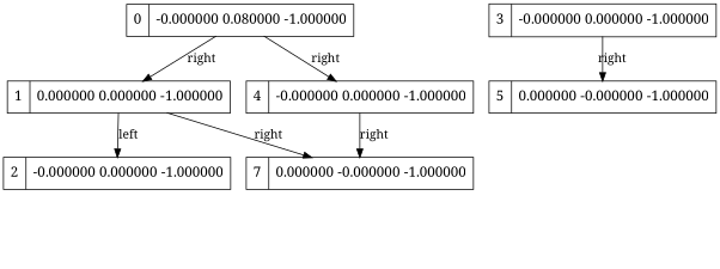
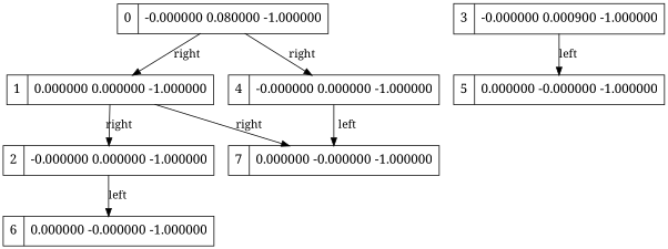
  digraph {
    fontname="Noto Serif"
    node [fontname="Noto Serif" fontsize=16 shape=record]
    edge [fontname="Noto Serif"]
    n1 [label="0 | -0.000000 0.080000 -1.000000 "]
    n2 [label="1 | 0.000000 0.000000 -1.000000 "]
    n3 [label="4 | -0.000000 0.000000 -1.000000 "]
    n4 [label="2 | -0.000000 0.000000 -1.000000 "]
    n5 [label="7 | 0.000000 -0.000000 -1.000000 "]
-   n7 [label="3 | -0.000000 0.000000 -1.000000 "]
+   n6 [label="6 | 0.000000 -0.000000 -1.000000 "]
+   n7 [label="3 | -0.000000 0.000900 -1.000000 "]
    n8 [label="5 | 0.000000 -0.000000 -1.000000 "]
    n1 -> n2 [label=right]
    n1 -> n3 [label=right]
-   n2 -> n4 [label=left]
+   n2 -> n4 [label=right]
    n2 -> n5 [label=right]
-   n3 -> n5 [label=right]
-   n7 -> n8 [label=right]
+   n3 -> n5 [label=left]
+   n4 -> n6 [label=left]
+   n7 -> n8 [label=left]
  }
